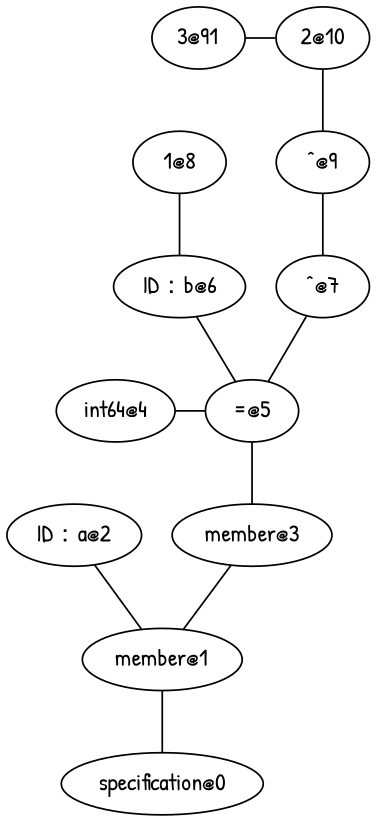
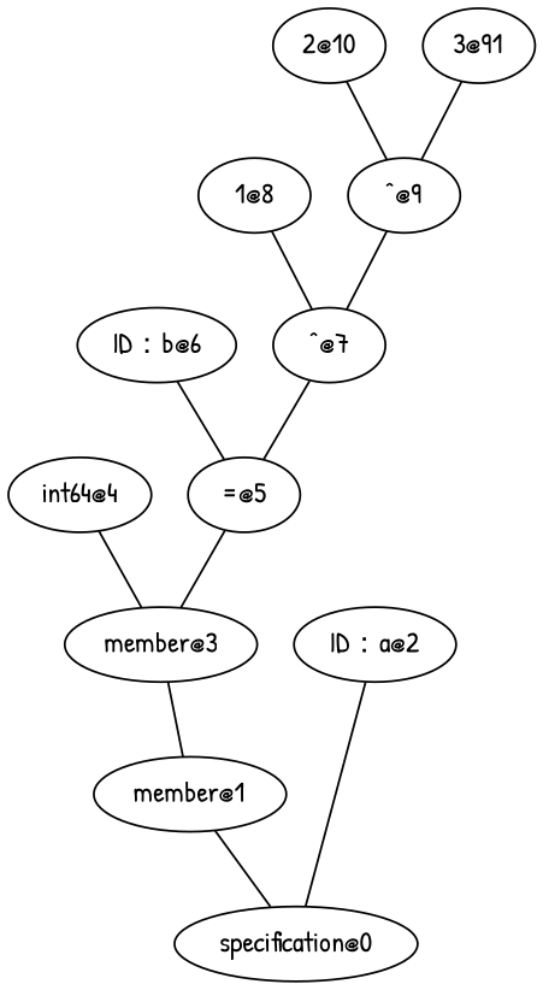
  graph {
    fontname="Patrick Hand"
    node [fontname="Patrick Hand"]
    edge [fontname="Patrick Hand"]
    "specification@0"
    n2 [label="member@1"]
    "ID：a@2"
    "member@3"
    "int64@4"
    "=@5"
    "ID：b@6"
    "^@7"
    "1@8"
    "^@9"
    "2@10"
    n12 [label="3@91"]
    subgraph sub_1 {
      rank=same
      "specification@0"
    }
    subgraph sub_2 {
      rank=same
      n2
    }
    subgraph sub_3 {
      rank=same
      "ID：a@2"
      "member@3"
    }
    subgraph sub_4 {
      rank=same
      "int64@4"
      "=@5"
    }
    subgraph sub_5 {
      rank=same
      "ID：b@6"
      "^@7"
    }
    subgraph sub_6 {
      rank=same
      "1@8"
      "^@9"
    }
    subgraph sub_7 {
      rank=same
      "2@10"
      n12
    }
    n2 -- "specification@0"
-   "ID：a@2" -- n2
+   "ID：a@2" -- "specification@0"
    "member@3" -- n2
-   "int64@4" -- "=@5"
+   "int64@4" -- "member@3"
    "=@5" -- "member@3"
    "ID：b@6" -- "=@5"
    "^@7" -- "=@5"
-   "1@8" -- "ID：b@6"
+   "1@8" -- "^@7"
    "^@9" -- "^@7"
    "2@10" -- "^@9"
-   n12 -- "2@10"
+   n12 -- "^@9"
  }
